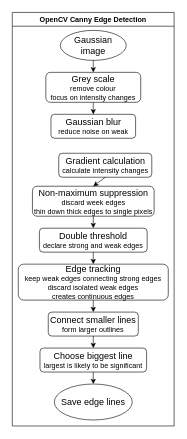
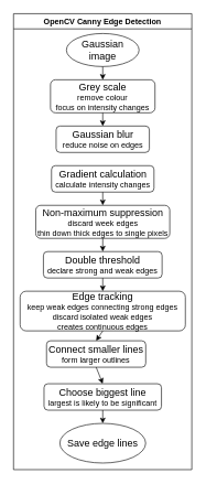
  <mxCell id="0" />
  <mxCell id="1" parent="0" />
  <mxCell id="2" value="OpenCV Canny Edge Detection" style="swimlane;whiteSpace=wrap;html=1;" parent="1" vertex="1"><mxGeometry x="20" y="20" width="270" height="690" as="geometry"><mxRectangle x="150" y="110" width="270" height="30" as="alternateBounds" /></mxGeometry></mxCell>
  <mxCell id="3" value="&lt;font style=&quot;font-size: 15px;&quot;&gt;Gaussian image&lt;/font&gt;" style="ellipse;whiteSpace=wrap;html=1;" parent="2" vertex="1"><mxGeometry x="80.13" y="30" width="110" height="50" as="geometry" /></mxCell>
- <mxCell id="4" value="&lt;div&gt;&lt;font style=&quot;font-size: 15px;&quot;&gt;Gaussian blur&lt;/font&gt;&lt;/div&gt;reduce noise on weak" style="rounded=1;whiteSpace=wrap;html=1;" parent="2" vertex="1"><mxGeometry x="64.5" y="170" width="141.25" height="40" as="geometry" /></mxCell>
- <mxCell id="5" value="&lt;div&gt;&lt;font style=&quot;font-size: 15px;&quot;&gt;Gradient calculation&lt;/font&gt;&lt;/div&gt;calculate intensity changes" style="rounded=1;whiteSpace=wrap;html=1;" parent="2" vertex="1"><mxGeometry x="77.51" y="235" width="155.25" height="40" as="geometry" /></mxCell>
+ <mxCell id="4" value="&lt;div&gt;&lt;font style=&quot;font-size: 15px;&quot;&gt;Gaussian blur&lt;/font&gt;&lt;/div&gt;reduce noise on edges" style="rounded=1;whiteSpace=wrap;html=1;" parent="2" vertex="1"><mxGeometry x="64.5" y="170" width="141.25" height="40" as="geometry" /></mxCell>
+ <mxCell id="5" value="&lt;div&gt;&lt;font style=&quot;font-size: 15px;&quot;&gt;Gradient calculation&lt;/font&gt;&lt;/div&gt;calculate intensity changes" style="rounded=1;whiteSpace=wrap;html=1;" parent="2" vertex="1"><mxGeometry x="57.51" y="230" width="155.25" height="40" as="geometry" /></mxCell>
  <mxCell id="6" value="&lt;div&gt;&lt;font style=&quot;font-size: 15px;&quot;&gt;Non-maximum suppression&lt;/font&gt;&lt;/div&gt;&lt;div&gt;discard week edges&lt;/div&gt;&lt;div&gt;thin down thick edges to single pixels&lt;/div&gt;" style="rounded=1;whiteSpace=wrap;html=1;" parent="2" vertex="1"><mxGeometry x="33.64" y="290" width="203" height="50" as="geometry" /></mxCell>
  <mxCell id="7" value="&lt;div&gt;&lt;font style=&quot;font-size: 15px;&quot;&gt;Grey scale&lt;/font&gt;&lt;/div&gt;&lt;div&gt;remove colour&lt;/div&gt;&lt;div&gt;focus on intensity changes&lt;/div&gt;" style="rounded=1;whiteSpace=wrap;html=1;" parent="2" vertex="1"><mxGeometry x="56.01" y="100" width="158.25" height="50" as="geometry" /></mxCell>
  <mxCell id="8" value="&lt;div&gt;&lt;font style=&quot;font-size: 15px;&quot;&gt;Choose biggest line&lt;/font&gt;&lt;/div&gt;largest is likely to be significant" style="rounded=1;whiteSpace=wrap;html=1;" parent="2" vertex="1"><mxGeometry x="46.2" y="560" width="177.87" height="40" as="geometry" /></mxCell>
  <mxCell id="9" value="&lt;div&gt;&lt;font style=&quot;font-size: 15px;&quot;&gt;Edge tracking&lt;/font&gt;&lt;/div&gt;&lt;div&gt;keep weak edges connecting strong edges&lt;/div&gt;&lt;div&gt;discard isolated weak edges&lt;/div&gt;&lt;div&gt;creates continuous edges&lt;/div&gt;" style="rounded=1;whiteSpace=wrap;html=1;" parent="2" vertex="1"><mxGeometry x="10" y="420" width="250.25" height="60" as="geometry" /></mxCell>
- <mxCell id="10" value="&lt;div&gt;&lt;font style=&quot;font-size: 15px;&quot;&gt;Connect smaller lines&lt;/font&gt;&lt;/div&gt;form larger outlines" style="rounded=1;whiteSpace=wrap;html=1;" parent="2" vertex="1"><mxGeometry x="60.01" y="500" width="150.25" height="40" as="geometry" /></mxCell>
+ <mxCell id="10" value="&lt;div&gt;&lt;font style=&quot;font-size: 15px;&quot;&gt;Connect smaller lines&lt;/font&gt;&lt;/div&gt;form larger outlines" style="rounded=1;whiteSpace=wrap;html=1;" parent="2" vertex="1"><mxGeometry x="50.01" y="495" width="150.25" height="40" as="geometry" /></mxCell>
  <mxCell id="11" value="&lt;div&gt;&lt;font style=&quot;font-size: 15px;&quot;&gt;Double threshold&lt;/font&gt;&lt;/div&gt;declare strong and weak edges" style="rounded=1;whiteSpace=wrap;html=1;" parent="2" vertex="1"><mxGeometry x="45.25" y="360" width="179.75" height="40" as="geometry" /></mxCell>
  <mxCell id="12" value="" style="endArrow=classic;html=1;rounded=0;exitX=0.5;exitY=1;exitDx=0;exitDy=0;entryX=0.5;entryY=0;entryDx=0;entryDy=0;" parent="2" source="3" target="7" edge="1"><mxGeometry width="50" height="50" relative="1" as="geometry"><mxPoint x="110.13" y="380" as="sourcePoint" /><mxPoint x="160.13" y="330" as="targetPoint" /></mxGeometry></mxCell>
  <mxCell id="13" value="" style="endArrow=classic;html=1;rounded=0;exitX=0.5;exitY=1;exitDx=0;exitDy=0;entryX=0.5;entryY=0;entryDx=0;entryDy=0;" parent="2" source="5" target="6" edge="1"><mxGeometry width="50" height="50" relative="1" as="geometry"><mxPoint x="117.13" y="450" as="sourcePoint" /><mxPoint x="167.13" y="400" as="targetPoint" /></mxGeometry></mxCell>
  <mxCell id="14" value="" style="endArrow=classic;html=1;rounded=0;exitX=0.5;exitY=1;exitDx=0;exitDy=0;entryX=0.5;entryY=0;entryDx=0;entryDy=0;" parent="2" source="11" target="9" edge="1"><mxGeometry width="50" height="50" relative="1" as="geometry"><mxPoint x="139.63" y="530" as="sourcePoint" /><mxPoint x="189.63" y="480" as="targetPoint" /></mxGeometry></mxCell>
  <mxCell id="15" value="" style="endArrow=classic;html=1;rounded=0;exitX=0.5;exitY=1;exitDx=0;exitDy=0;entryX=0.5;entryY=0;entryDx=0;entryDy=0;" parent="2" source="9" target="10" edge="1"><mxGeometry width="50" height="50" relative="1" as="geometry"><mxPoint x="249.005" y="610" as="sourcePoint" /><mxPoint x="207.38" y="510" as="targetPoint" /></mxGeometry></mxCell>
  <mxCell id="16" value="" style="endArrow=classic;html=1;rounded=0;exitX=0.5;exitY=1;exitDx=0;exitDy=0;entryX=0.5;entryY=0;entryDx=0;entryDy=0;" parent="2" source="10" target="8" edge="1"><mxGeometry width="50" height="50" relative="1" as="geometry"><mxPoint x="157.38" y="560" as="sourcePoint" /><mxPoint x="207.38" y="510" as="targetPoint" /></mxGeometry></mxCell>
  <mxCell id="17" value="" style="endArrow=classic;html=1;rounded=0;exitX=0.5;exitY=1;exitDx=0;exitDy=0;entryX=0.5;entryY=0;entryDx=0;entryDy=0;" parent="2" source="8" target="20" edge="1"><mxGeometry width="50" height="50" relative="1" as="geometry"><mxPoint x="373.63" y="580" as="sourcePoint" /><mxPoint x="182.38" y="700" as="targetPoint" /></mxGeometry></mxCell>
  <mxCell id="18" value="" style="endArrow=classic;html=1;rounded=0;exitX=0.5;exitY=1;exitDx=0;exitDy=0;entryX=0.5;entryY=0;entryDx=0;entryDy=0;" edge="1" parent="2" source="7" target="4"><mxGeometry width="50" height="50" relative="1" as="geometry"><mxPoint x="236.38" y="200" as="sourcePoint" /><mxPoint x="286.38" y="150" as="targetPoint" /></mxGeometry></mxCell>
  <mxCell id="19" value="" style="endArrow=classic;html=1;rounded=0;exitX=0.5;exitY=1;exitDx=0;exitDy=0;entryX=0.5;entryY=0;entryDx=0;entryDy=0;" edge="1" parent="2" source="6" target="11"><mxGeometry width="50" height="50" relative="1" as="geometry"><mxPoint x="246.38" y="390" as="sourcePoint" /><mxPoint x="296.38" y="340" as="targetPoint" /></mxGeometry></mxCell>
  <mxCell id="20" value="&lt;font style=&quot;font-size: 15px;&quot;&gt;Save edge lines&lt;/font&gt;" style="ellipse;whiteSpace=wrap;html=1;" vertex="1" parent="2"><mxGeometry x="70.14" y="620" width="130" height="60" as="geometry" /></mxCell>
